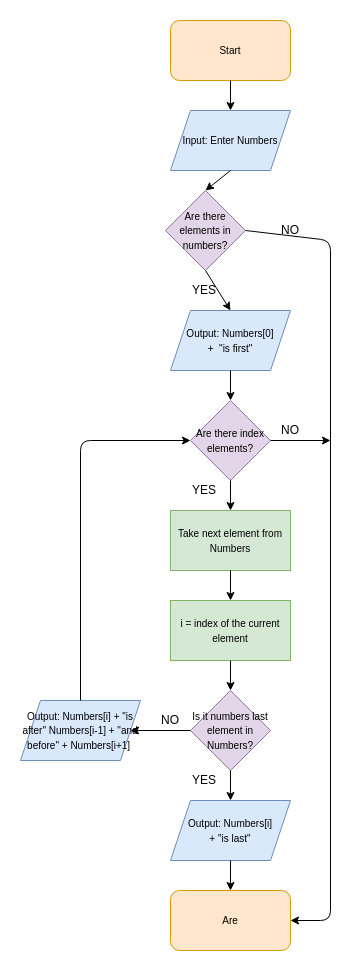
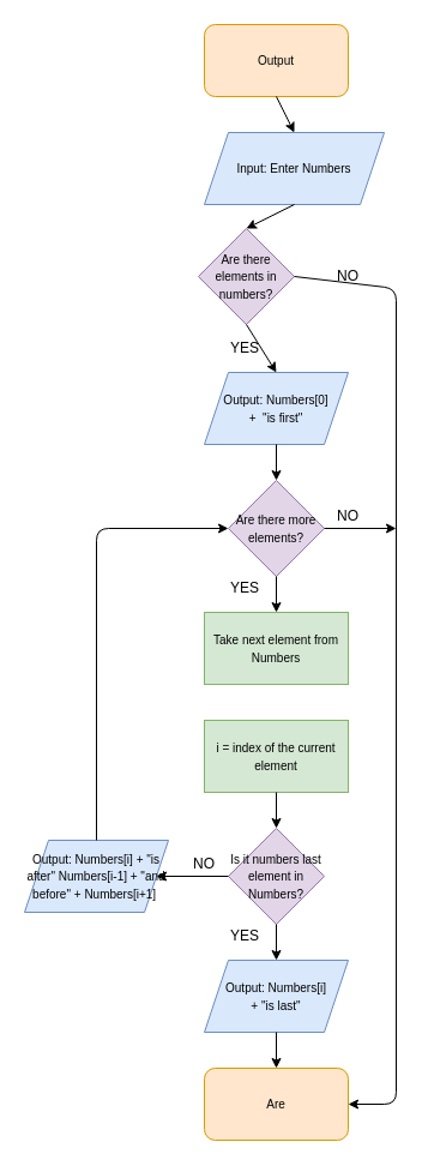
  <mxCell id="0" />
  <mxCell id="1" parent="0" />
- <mxCell id="2" value="&lt;font style=&quot;font-size: 10px&quot;&gt;Start&lt;/font&gt;" style="rounded=1;whiteSpace=wrap;html=1;fillColor=#ffe6cc;strokeColor=#d79b00;" vertex="1" parent="1"><mxGeometry x="170" y="20" width="120" height="60" as="geometry" /></mxCell>
+ <mxCell id="2" value="&lt;font style=&quot;font-size: 10px&quot;&gt;Output&lt;/font&gt;" style="rounded=1;whiteSpace=wrap;html=1;fillColor=#ffe6cc;strokeColor=#d79b00;" vertex="1" parent="1"><mxGeometry x="170" y="20" width="120" height="60" as="geometry" /></mxCell>
  <mxCell id="3" value="&lt;font style=&quot;font-size: 10px&quot;&gt;Are&lt;/font&gt;" style="rounded=1;whiteSpace=wrap;html=1;fillColor=#ffe6cc;strokeColor=#d79b00;" vertex="1" parent="1"><mxGeometry x="170" y="890" width="120" height="60" as="geometry" /></mxCell>
  <mxCell id="4" value="&lt;font style=&quot;font-size: 10px&quot;&gt;Take next element from Numbers&lt;/font&gt;" style="rounded=0;whiteSpace=wrap;html=1;fillColor=#d5e8d4;strokeColor=#82b366;" vertex="1" parent="1"><mxGeometry x="170" y="510" width="120" height="60" as="geometry" /></mxCell>
  <mxCell id="5" value="&lt;font style=&quot;font-size: 10px&quot;&gt;Are there elements in numbers?&lt;/font&gt;" style="rhombus;whiteSpace=wrap;html=1;fillColor=#e1d5e7;strokeColor=#9673a6;" vertex="1" parent="1"><mxGeometry x="165" y="190" width="80" height="80" as="geometry" /></mxCell>
- <mxCell id="6" value="&lt;font style=&quot;font-size: 10px&quot;&gt;Input: Enter Numbers&lt;/font&gt;" style="shape=parallelogram;perimeter=parallelogramPerimeter;whiteSpace=wrap;html=1;fixedSize=1;fillColor=#dae8fc;strokeColor=#6c8ebf;" vertex="1" parent="1"><mxGeometry x="170" y="110" width="120" height="60" as="geometry" /></mxCell>
- <mxCell id="7" value="&lt;font style=&quot;font-size: 10px&quot;&gt;Are there index elements?&lt;/font&gt;" style="rhombus;whiteSpace=wrap;html=1;fillColor=#e1d5e7;strokeColor=#9673a6;" vertex="1" parent="1"><mxGeometry x="190" y="400" width="80" height="80" as="geometry" /></mxCell>
+ <mxCell id="6" value="&lt;font style=&quot;font-size: 10px&quot;&gt;Input: Enter Numbers&lt;/font&gt;" style="shape=parallelogram;perimeter=parallelogramPerimeter;whiteSpace=wrap;html=1;fixedSize=1;fillColor=#dae8fc;strokeColor=#6c8ebf;" vertex="1" parent="1"><mxGeometry x="170" y="110" width="150" height="60" as="geometry" /></mxCell>
+ <mxCell id="7" value="&lt;font style=&quot;font-size: 10px&quot;&gt;Are there more elements?&lt;/font&gt;" style="rhombus;whiteSpace=wrap;html=1;fillColor=#e1d5e7;strokeColor=#9673a6;" vertex="1" parent="1"><mxGeometry x="190" y="400" width="80" height="80" as="geometry" /></mxCell>
  <mxCell id="8" value="&lt;font style=&quot;font-size: 10px&quot;&gt;Output: Numbers[0] &lt;br&gt;+&amp;nbsp; &quot;is first&quot;&lt;/font&gt;" style="shape=parallelogram;perimeter=parallelogramPerimeter;whiteSpace=wrap;html=1;fixedSize=1;fillColor=#dae8fc;strokeColor=#6c8ebf;" vertex="1" parent="1"><mxGeometry x="170" y="310" width="120" height="60" as="geometry" /></mxCell>
  <mxCell id="9" value="&lt;font style=&quot;font-size: 10px&quot;&gt;Is it numbers last element in Numbers?&lt;/font&gt;" style="rhombus;whiteSpace=wrap;html=1;fillColor=#e1d5e7;strokeColor=#9673a6;" vertex="1" parent="1"><mxGeometry x="190" y="690" width="80" height="80" as="geometry" /></mxCell>
  <mxCell id="10" value="&lt;font style=&quot;font-size: 10px&quot;&gt;Output: Numbers[i] + &quot;is after&quot; Numbers[i-1] + &quot;and before&quot; + Numbers[i+1]&amp;nbsp;&lt;/font&gt;" style="shape=parallelogram;perimeter=parallelogramPerimeter;whiteSpace=wrap;html=1;fixedSize=1;fillColor=#dae8fc;strokeColor=#6c8ebf;" vertex="1" parent="1"><mxGeometry x="20" y="700" width="120" height="60" as="geometry" /></mxCell>
  <mxCell id="11" value="&lt;font style=&quot;font-size: 10px&quot;&gt;Output: Numbers[i] &lt;br&gt;+ &quot;is last&quot;&lt;/font&gt;" style="shape=parallelogram;perimeter=parallelogramPerimeter;whiteSpace=wrap;html=1;fixedSize=1;fillColor=#dae8fc;strokeColor=#6c8ebf;" vertex="1" parent="1"><mxGeometry x="170" y="800" width="120" height="60" as="geometry" /></mxCell>
  <mxCell id="12" value="&lt;font style=&quot;font-size: 10px&quot;&gt;i = index of the current element&lt;/font&gt;" style="rounded=0;whiteSpace=wrap;html=1;fillColor=#d5e8d4;strokeColor=#82b366;" vertex="1" parent="1"><mxGeometry x="170" y="600" width="120" height="60" as="geometry" /></mxCell>
  <mxCell id="13" value="" style="endArrow=classic;html=1;entryX=0.5;entryY=0;entryDx=0;entryDy=0;exitX=0.5;exitY=1;exitDx=0;exitDy=0;" edge="1" parent="1" source="2" target="6"><mxGeometry width="50" height="50" relative="1" as="geometry"><mxPoint x="190" y="300" as="sourcePoint" /><mxPoint x="240" y="250" as="targetPoint" /></mxGeometry></mxCell>
  <mxCell id="14" value="" style="endArrow=classic;html=1;entryX=0.5;entryY=0;entryDx=0;entryDy=0;exitX=0.5;exitY=1;exitDx=0;exitDy=0;" edge="1" parent="1" source="6" target="5"><mxGeometry width="50" height="50" relative="1" as="geometry"><mxPoint x="240" y="90" as="sourcePoint" /><mxPoint x="240" y="120" as="targetPoint" /></mxGeometry></mxCell>
  <mxCell id="15" value="" style="endArrow=classic;html=1;entryX=0.5;entryY=0;entryDx=0;entryDy=0;exitX=0.5;exitY=1;exitDx=0;exitDy=0;" edge="1" parent="1" source="5" target="8"><mxGeometry width="50" height="50" relative="1" as="geometry"><mxPoint x="240" y="180" as="sourcePoint" /><mxPoint x="240" y="210" as="targetPoint" /></mxGeometry></mxCell>
  <mxCell id="16" value="" style="endArrow=classic;html=1;entryX=0.5;entryY=0;entryDx=0;entryDy=0;exitX=0.5;exitY=1;exitDx=0;exitDy=0;" edge="1" parent="1" source="8" target="7"><mxGeometry width="50" height="50" relative="1" as="geometry"><mxPoint x="240" y="290" as="sourcePoint" /><mxPoint x="240" y="320" as="targetPoint" /></mxGeometry></mxCell>
  <mxCell id="17" value="" style="endArrow=classic;html=1;entryX=0.5;entryY=0;entryDx=0;entryDy=0;exitX=0.5;exitY=1;exitDx=0;exitDy=0;" edge="1" parent="1" source="7" target="4"><mxGeometry width="50" height="50" relative="1" as="geometry"><mxPoint x="240" y="380" as="sourcePoint" /><mxPoint x="240" y="410" as="targetPoint" /></mxGeometry></mxCell>
- <mxCell id="18" value="" style="endArrow=classic;html=1;entryX=0.5;entryY=0;entryDx=0;entryDy=0;exitX=0.5;exitY=1;exitDx=0;exitDy=0;" edge="1" parent="1" source="4" target="12"><mxGeometry width="50" height="50" relative="1" as="geometry"><mxPoint x="310" y="580" as="sourcePoint" /><mxPoint x="240" y="520" as="targetPoint" /></mxGeometry></mxCell>
  <mxCell id="19" value="" style="endArrow=classic;html=1;entryX=0.5;entryY=0;entryDx=0;entryDy=0;exitX=0.5;exitY=1;exitDx=0;exitDy=0;" edge="1" parent="1" source="12" target="9"><mxGeometry width="50" height="50" relative="1" as="geometry"><mxPoint x="240" y="580" as="sourcePoint" /><mxPoint x="240" y="610" as="targetPoint" /></mxGeometry></mxCell>
  <mxCell id="20" value="" style="endArrow=classic;html=1;entryX=0.5;entryY=0;entryDx=0;entryDy=0;exitX=0.5;exitY=1;exitDx=0;exitDy=0;" edge="1" parent="1" source="9" target="11"><mxGeometry width="50" height="50" relative="1" as="geometry"><mxPoint x="240" y="670" as="sourcePoint" /><mxPoint x="240" y="700" as="targetPoint" /></mxGeometry></mxCell>
  <mxCell id="21" value="" style="endArrow=classic;html=1;entryX=0.5;entryY=0;entryDx=0;entryDy=0;exitX=0.5;exitY=1;exitDx=0;exitDy=0;" edge="1" parent="1" source="11" target="3"><mxGeometry width="50" height="50" relative="1" as="geometry"><mxPoint x="280" y="740" as="sourcePoint" /><mxPoint x="340" y="740" as="targetPoint" /><Array as="points" /></mxGeometry></mxCell>
  <mxCell id="22" value="" style="endArrow=classic;html=1;exitX=0;exitY=0.5;exitDx=0;exitDy=0;entryX=1;entryY=0.5;entryDx=0;entryDy=0;" edge="1" parent="1" source="9" target="10"><mxGeometry width="50" height="50" relative="1" as="geometry"><mxPoint x="190" y="700" as="sourcePoint" /><mxPoint x="240" y="650" as="targetPoint" /></mxGeometry></mxCell>
  <mxCell id="23" value="" style="endArrow=classic;html=1;exitX=0.5;exitY=0;exitDx=0;exitDy=0;entryX=0;entryY=0.5;entryDx=0;entryDy=0;" edge="1" parent="1" source="10" target="7"><mxGeometry width="50" height="50" relative="1" as="geometry"><mxPoint x="190" y="700" as="sourcePoint" /><mxPoint x="240" y="650" as="targetPoint" /><Array as="points"><mxPoint x="80" y="440" /></Array></mxGeometry></mxCell>
  <mxCell id="24" value="" style="endArrow=classic;html=1;exitX=1;exitY=0.5;exitDx=0;exitDy=0;entryX=1;entryY=0.5;entryDx=0;entryDy=0;" edge="1" parent="1" source="5" target="3"><mxGeometry width="50" height="50" relative="1" as="geometry"><mxPoint x="120" y="640" as="sourcePoint" /><mxPoint x="170" y="590" as="targetPoint" /><Array as="points"><mxPoint x="330" y="240" /><mxPoint x="330" y="920" /></Array></mxGeometry></mxCell>
  <mxCell id="25" value="YES" style="text;html=1;strokeColor=none;fillColor=none;align=center;verticalAlign=middle;whiteSpace=wrap;rounded=0;" vertex="1" parent="1"><mxGeometry x="184" y="480" width="40" height="20" as="geometry" /></mxCell>
  <mxCell id="26" value="YES" style="text;html=1;strokeColor=none;fillColor=none;align=center;verticalAlign=middle;whiteSpace=wrap;rounded=0;" vertex="1" parent="1"><mxGeometry x="184" y="770" width="40" height="20" as="geometry" /></mxCell>
  <mxCell id="27" value="NO" style="text;html=1;strokeColor=none;fillColor=none;align=center;verticalAlign=middle;whiteSpace=wrap;rounded=0;" vertex="1" parent="1"><mxGeometry x="150" y="710" width="40" height="20" as="geometry" /></mxCell>
  <mxCell id="28" value="NO" style="text;html=1;strokeColor=none;fillColor=none;align=center;verticalAlign=middle;whiteSpace=wrap;rounded=0;" vertex="1" parent="1"><mxGeometry x="270" y="220" width="40" height="20" as="geometry" /></mxCell>
  <mxCell id="29" value="YES" style="text;html=1;strokeColor=none;fillColor=none;align=center;verticalAlign=middle;whiteSpace=wrap;rounded=0;" vertex="1" parent="1"><mxGeometry x="184" y="280" width="40" height="20" as="geometry" /></mxCell>
  <mxCell id="30" value="" style="endArrow=classic;html=1;exitX=1;exitY=0.5;exitDx=0;exitDy=0;" edge="1" parent="1" source="7"><mxGeometry width="50" height="50" relative="1" as="geometry"><mxPoint x="120" y="640" as="sourcePoint" /><mxPoint x="330" y="440" as="targetPoint" /></mxGeometry></mxCell>
  <mxCell id="31" value="NO" style="text;html=1;strokeColor=none;fillColor=none;align=center;verticalAlign=middle;whiteSpace=wrap;rounded=0;" vertex="1" parent="1"><mxGeometry x="270" y="420" width="40" height="20" as="geometry" /></mxCell>
